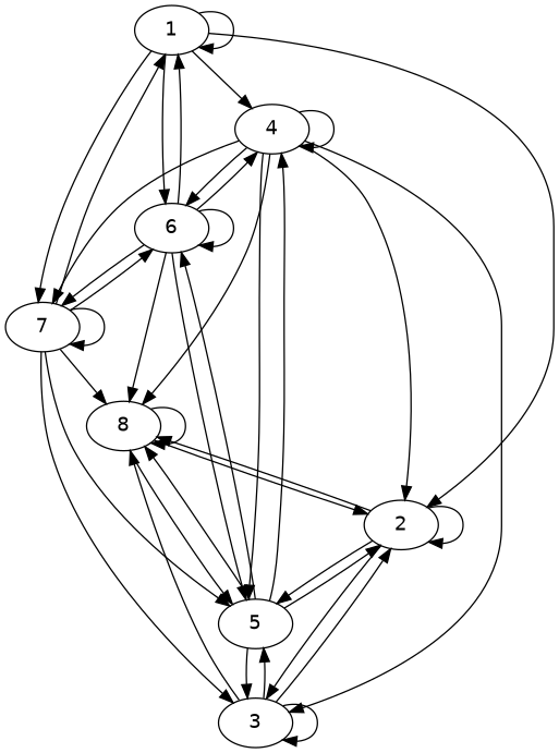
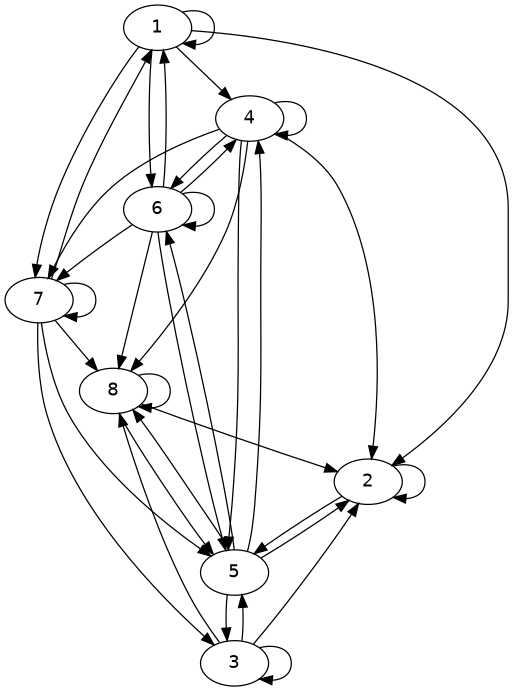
  strict digraph {
    fontname="DejaVu Sans"
    node [fontname="DejaVu Sans"]
    edge [fontname="DejaVu Sans"]
    1
    4
    6
    7
    2
    5
    3
    8
    1 -> 1
    1 -> 4
    1 -> 6
    1 -> 7
    1 -> 2
    4 -> 4
    4 -> 6
    4 -> 7
    4 -> 2
    4 -> 5
-   4 -> 3
    4 -> 8
    6 -> 1
    6 -> 4
    6 -> 6
    6 -> 7
    6 -> 5
    6 -> 8
    7 -> 1
-   7 -> 6
    7 -> 7
    7 -> 5
    7 -> 3
    7 -> 8
    2 -> 2
    2 -> 5
-   2 -> 3
-   2 -> 8
    5 -> 4
    5 -> 6
    5 -> 2
    5 -> 3
    5 -> 8
    3 -> 2
    3 -> 5
    3 -> 3
    3 -> 8
    8 -> 2
    8 -> 5
    8 -> 8
  }
